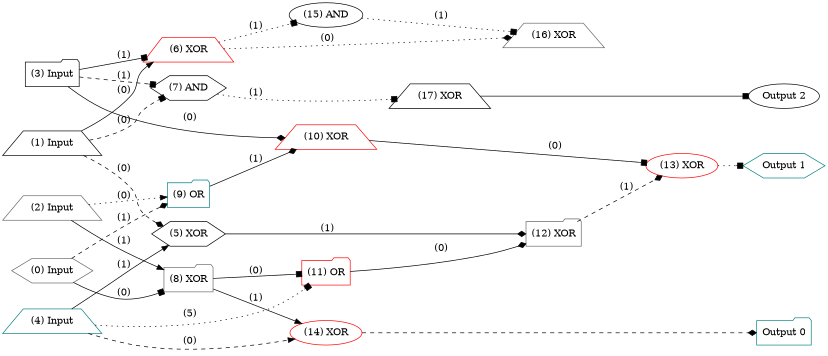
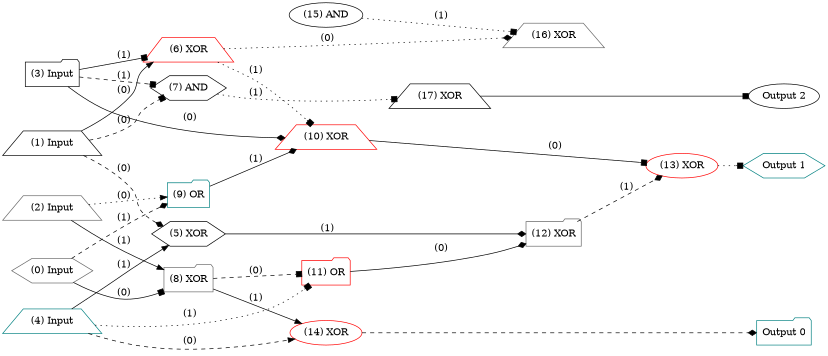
  digraph {
    rankdir=LR
    node [color=black fontcolor=black labelfontcolor=black shape=trapezium]
    edge [arrowhead=box bold=true color=black fontcolor=black labelfontcolor=black style=solid]
    n1 [color=gray40 label="(0) Input" shape=hexagon]
    n2 [label="(1) Input"]
    n3 [color=gray40 label="(2) Input"]
    n4 [label="(3) Input" shape=folder]
    n5 [color=teal label="(4) Input"]
    n6 [color=teal label="Output 0" shape=folder]
    n7 [color=teal label="Output 1" shape=hexagon]
    n8 [label="Output 2" shape=ellipse]
    n9 [color=gray40 label="(8) XOR" shape=folder]
    n10 [color=teal label="(9) OR" shape=folder]
    n11 [label="(5) XOR" shape=hexagon]
    n12 [color=red label="(6) XOR"]
    n13 [label="(7) AND" shape=hexagon]
    n14 [color=red label="(10) XOR"]
    n15 [color=red label="(11) OR" shape=folder]
    n16 [color=red label="(14) XOR" shape=ellipse]
    n17 [color=gray40 label="(12) XOR" shape=folder]
    n18 [label="(15) AND" shape=ellipse]
    n19 [color=gray40 label="(16) XOR"]
    n20 [label="(17) XOR"]
    n21 [color=red label="(13) XOR" shape=ellipse]
    subgraph sub_1 {
      rank=source
      n1
      n2
      n3
      n4
      n5
    }
    subgraph sub_2 {
      rank=max
      n6
      n7
      n8
    }
    n1 -> n9 [label=" (0)"]
    n1 -> n10 [arrowhead=diamond label=" (1)" style=dashed]
    n2 -> n11 [arrowhead=diamond label=" (0)" style=dashed]
    n2 -> n12 [arrowhead=normal label=" (0)"]
    n2 -> n13 [label=" (0)" style=dashed]
    n3 -> n9 [arrowhead=normal label=" (1)"]
    n3 -> n10 [arrowhead=normal label=" (0)" style=dotted]
    n4 -> n12 [label=" (1)"]
    n4 -> n13 [label=" (1)" style=dashed]
    n4 -> n14 [arrowhead=diamond label=" (0)"]
    n5 -> n11 [arrowhead=normal label=" (1)"]
-   n5 -> n15 [label=" (5)" style=dotted]
+   n5 -> n15 [label=" (1)" style=dotted]
    n5 -> n16 [arrowhead=normal label=" (0)" style=dashed]
-   n9 -> n15 [label=" (0)"]
+   n9 -> n15 [label=" (0)" style=dashed]
    n9 -> n16 [arrowhead=normal label=" (1)"]
    n10 -> n14 [arrowhead=diamond label=" (1)"]
    n11 -> n17 [arrowhead=diamond label=" (1)"]
-   n12 -> n18 [label=" (1)" style=dotted]
+   n12 -> n14 [label=" (1)" style=dotted]
    n12 -> n19 [arrowhead=diamond label=" (0)" style=dotted]
    n13 -> n20 [label=" (1)" style=dotted]
    n14 -> n21 [label=" (0)"]
    n15 -> n17 [arrowhead=diamond label=" (0)"]
    n16 -> n6 [arrowhead=diamond style=dashed]
    n17 -> n21 [arrowhead=diamond label=" (1)" style=dashed]
    n18 -> n19 [label=" (1)" style=dotted]
    n20 -> n8
    n21 -> n7 [style=dotted]
  }
